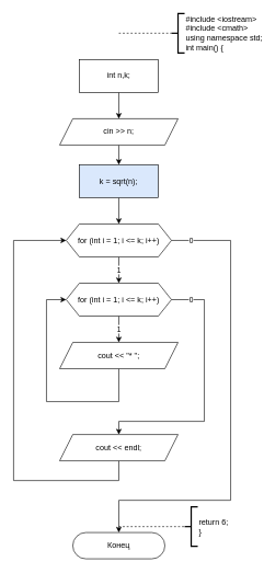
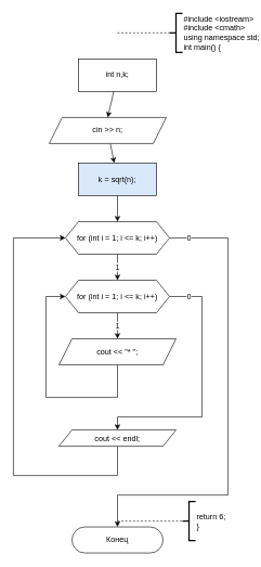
  <mxCell id="0" />
  <mxCell id="1" parent="0" />
  <mxCell id="2" style="edgeStyle=none;html=1;entryX=0.5;entryY=0;entryDx=0;entryDy=0;" parent="1" source="3" target="10" edge="1"><mxGeometry relative="1" as="geometry" /></mxCell>
  <mxCell id="3" value="int n,k;" style="rounded=0;whiteSpace=wrap;html=1;" parent="1" vertex="1"><mxGeometry x="120" y="90" width="120" height="50" as="geometry" /></mxCell>
  <mxCell id="4" value="#include &amp;lt;iostream&amp;gt;&lt;br&gt;#include &amp;lt;cmath&amp;gt;&lt;br&gt;using namespace std;&lt;br&gt;int main() {" style="strokeWidth=2;html=1;shape=mxgraph.flowchart.annotation_2;align=left;labelPosition=right;pointerEvents=1;" parent="1" vertex="1"><mxGeometry x="260" y="20" width="20" height="60" as="geometry" /></mxCell>
  <mxCell id="5" value="" style="endArrow=none;dashed=1;html=1;entryX=0;entryY=0.5;entryDx=0;entryDy=0;entryPerimeter=0;" parent="1" target="4" edge="1"><mxGeometry width="50" height="50" relative="1" as="geometry"><mxPoint x="180" y="50" as="sourcePoint" /><mxPoint x="270" y="40" as="targetPoint" /></mxGeometry></mxCell>
  <mxCell id="6" value="Конец" style="rounded=1;whiteSpace=wrap;html=1;arcSize=50;" parent="1" vertex="1"><mxGeometry x="110" y="809" width="140" height="40" as="geometry" /></mxCell>
  <mxCell id="7" value="return 6;&lt;br&gt;}" style="strokeWidth=2;html=1;shape=mxgraph.flowchart.annotation_2;align=left;labelPosition=right;pointerEvents=1;" parent="1" vertex="1"><mxGeometry x="280" y="770" width="20" height="60" as="geometry" /></mxCell>
  <mxCell id="8" value="" style="endArrow=none;dashed=1;html=1;entryX=0;entryY=0.5;entryDx=0;entryDy=0;entryPerimeter=0;" parent="1" target="7" edge="1"><mxGeometry width="50" height="50" relative="1" as="geometry"><mxPoint x="180" y="800" as="sourcePoint" /><mxPoint x="280" y="-240" as="targetPoint" /></mxGeometry></mxCell>
  <mxCell id="9" value="" style="edgeStyle=none;html=1;" parent="1" source="10" target="12" edge="1"><mxGeometry relative="1" as="geometry" /></mxCell>
- <mxCell id="10" value="cin &amp;gt;&amp;gt; n;" style="shape=parallelogram;perimeter=parallelogramPerimeter;whiteSpace=wrap;html=1;fixedSize=1;" parent="1" vertex="1"><mxGeometry x="90" y="180" width="180" height="40" as="geometry" /></mxCell>
+ <mxCell id="10" value="cin &amp;gt;&amp;gt; n;" style="shape=parallelogram;perimeter=parallelogramPerimeter;whiteSpace=wrap;html=1;fixedSize=1;" parent="1" vertex="1"><mxGeometry x="75" y="180" width="180" height="40" as="geometry" /></mxCell>
  <mxCell id="11" style="edgeStyle=none;html=1;entryX=0.5;entryY=0;entryDx=0;entryDy=0;" parent="1" source="12" target="15" edge="1"><mxGeometry relative="1" as="geometry" /></mxCell>
  <mxCell id="12" value="k = sqrt(n);" style="rounded=0;whiteSpace=wrap;html=1;fillColor=#dae8fc;" parent="1" vertex="1"><mxGeometry x="120" y="250" width="120" height="50" as="geometry" /></mxCell>
  <mxCell id="13" value="1" style="edgeStyle=none;html=1;entryX=0.5;entryY=0;entryDx=0;entryDy=0;" parent="1" source="15" target="18" edge="1"><mxGeometry relative="1" as="geometry" /></mxCell>
  <mxCell id="14" value="0" style="edgeStyle=none;rounded=0;html=1;entryX=0.5;entryY=0;entryDx=0;entryDy=0;" parent="1" source="15" target="6" edge="1"><mxGeometry x="-0.915" relative="1" as="geometry"><Array as="points"><mxPoint x="350" y="365" /><mxPoint x="350" y="760" /><mxPoint x="180" y="760" /></Array><mxPoint as="offset" /></mxGeometry></mxCell>
  <mxCell id="15" value="for (int i = 1; i &amp;lt;= k; i++)" style="shape=hexagon;perimeter=hexagonPerimeter2;whiteSpace=wrap;html=1;fixedSize=1;" parent="1" vertex="1"><mxGeometry x="100" y="340" width="160" height="50" as="geometry" /></mxCell>
  <mxCell id="16" value="1" style="edgeStyle=none;html=1;entryX=0.5;entryY=0;entryDx=0;entryDy=0;" parent="1" source="18" target="20" edge="1"><mxGeometry relative="1" as="geometry" /></mxCell>
  <mxCell id="17" value="0" style="edgeStyle=none;rounded=0;html=1;entryX=0.5;entryY=0;entryDx=0;entryDy=0;" parent="1" source="18" target="22" edge="1"><mxGeometry x="-0.844" relative="1" as="geometry"><Array as="points"><mxPoint x="310" y="455" /><mxPoint x="310" y="640" /><mxPoint x="180" y="640" /></Array><mxPoint as="offset" /></mxGeometry></mxCell>
  <mxCell id="18" value="for (int i = 1; i &amp;lt;= k; i++)" style="shape=hexagon;perimeter=hexagonPerimeter2;whiteSpace=wrap;html=1;fixedSize=1;" parent="1" vertex="1"><mxGeometry x="100" y="430" width="160" height="50" as="geometry" /></mxCell>
  <mxCell id="19" style="edgeStyle=none;html=1;rounded=0;entryX=0;entryY=0.5;entryDx=0;entryDy=0;" parent="1" source="20" target="18" edge="1"><mxGeometry relative="1" as="geometry"><mxPoint x="80" y="610" as="targetPoint" /><Array as="points"><mxPoint x="180" y="610" /><mxPoint x="70" y="610" /><mxPoint x="70" y="455" /></Array></mxGeometry></mxCell>
  <mxCell id="20" value="cout &amp;lt;&amp;lt; &quot;* &quot;;" style="shape=parallelogram;perimeter=parallelogramPerimeter;whiteSpace=wrap;html=1;fixedSize=1;" parent="1" vertex="1"><mxGeometry x="90" y="520" width="180" height="40" as="geometry" /></mxCell>
  <mxCell id="21" style="edgeStyle=none;rounded=0;html=1;entryX=0;entryY=0.5;entryDx=0;entryDy=0;" parent="1" source="22" target="15" edge="1"><mxGeometry relative="1" as="geometry"><Array as="points"><mxPoint x="180" y="730" /><mxPoint x="20" y="730" /><mxPoint x="20" y="365" /></Array></mxGeometry></mxCell>
- <mxCell id="22" value="cout &amp;lt;&amp;lt; endl;" style="shape=parallelogram;perimeter=parallelogramPerimeter;whiteSpace=wrap;html=1;fixedSize=1;" parent="1" vertex="1"><mxGeometry x="90" y="660" width="180" height="40" as="geometry" /></mxCell>
+ <mxCell id="22" value="cout &amp;lt;&amp;lt; endl;" style="shape=parallelogram;perimeter=parallelogramPerimeter;whiteSpace=wrap;html=1;fixedSize=1;" parent="1" vertex="1"><mxGeometry x="90" y="660" width="180" height="25" as="geometry" /></mxCell>
